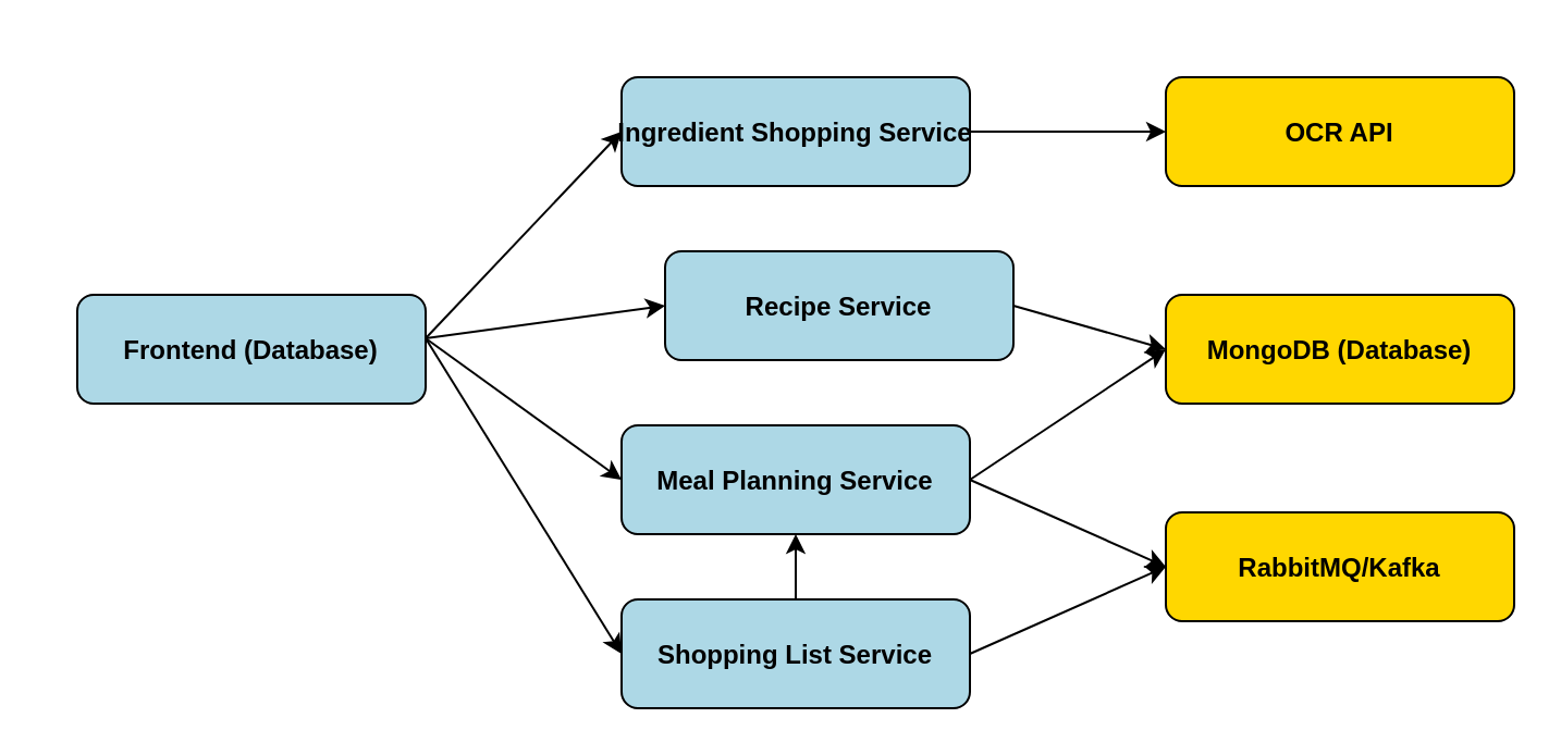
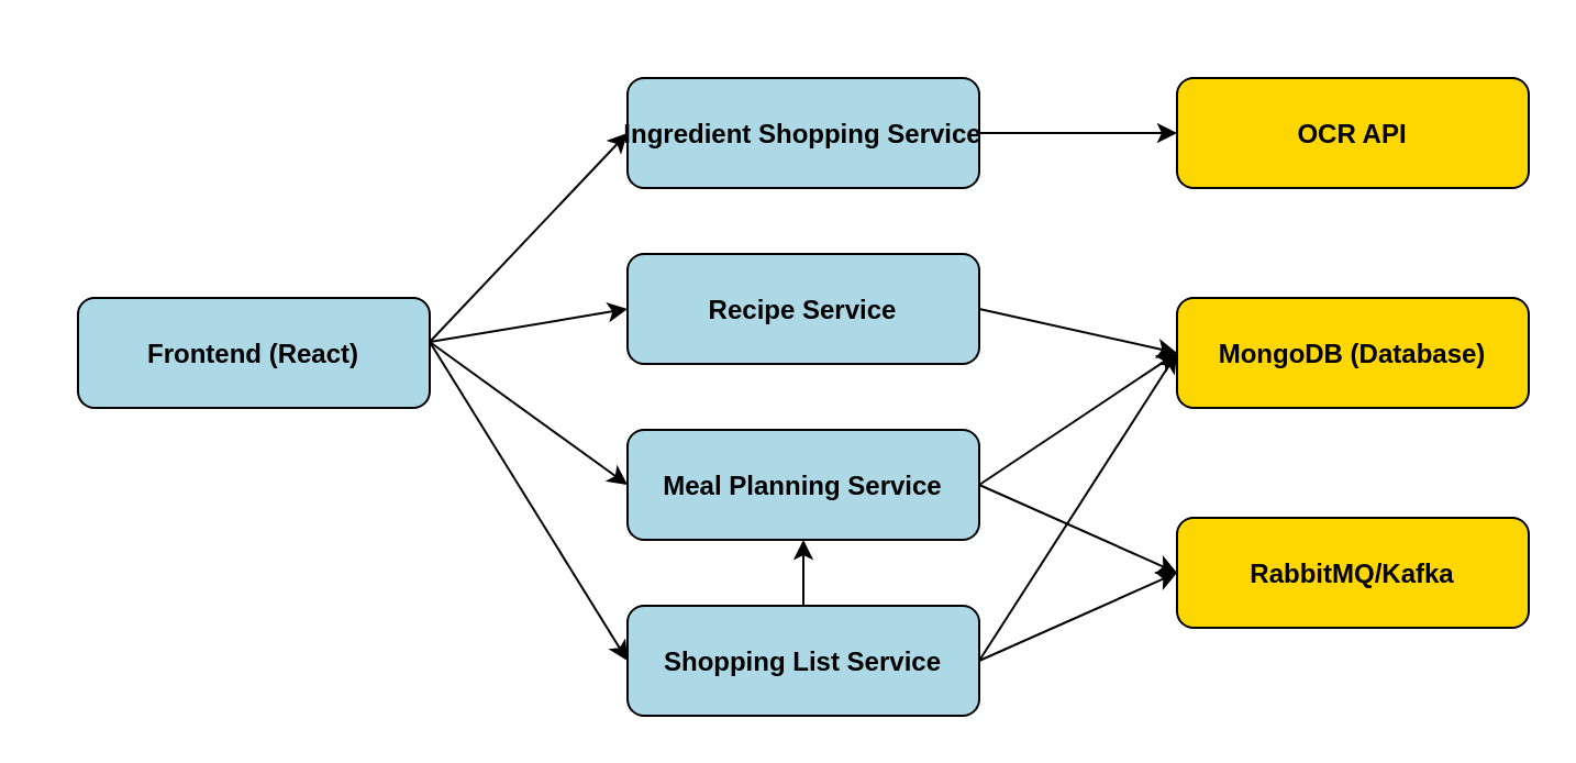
  <mxCell id="0" />
  <mxCell id="1" parent="0" />
- <mxCell id="2" value="Frontend (Database)" style="rounded=1;fillColor=#ADD8E6;strokeColor=#000000;fontStyle=1;" parent="1" vertex="1"><mxGeometry x="20" y="120" width="160" height="50" as="geometry" /></mxCell>
- <mxCell id="3" value="Recipe Service" style="rounded=1;fillColor=#ADD8E6;strokeColor=#000000;fontStyle=1;" parent="1" vertex="1"><mxGeometry x="290" y="100" width="160" height="50" as="geometry" /></mxCell>
+ <mxCell id="2" value="Frontend (React)" style="rounded=1;fillColor=#ADD8E6;strokeColor=#000000;fontStyle=1;" parent="1" vertex="1"><mxGeometry x="20" y="120" width="160" height="50" as="geometry" /></mxCell>
+ <mxCell id="3" value="Recipe Service" style="rounded=1;fillColor=#ADD8E6;strokeColor=#000000;fontStyle=1;" parent="1" vertex="1"><mxGeometry x="270" y="100" width="160" height="50" as="geometry" /></mxCell>
  <mxCell id="4" value="Meal Planning Service" style="rounded=1;fillColor=#ADD8E6;strokeColor=#000000;fontStyle=1;" parent="1" vertex="1"><mxGeometry x="270" y="180" width="160" height="50" as="geometry" /></mxCell>
  <mxCell id="5" value="Ingredient Shopping Service" style="rounded=1;fillColor=#ADD8E6;strokeColor=#000000;fontStyle=1;" parent="1" vertex="1"><mxGeometry x="270" y="20" width="160" height="50" as="geometry" /></mxCell>
  <mxCell id="6" value="" style="edgeStyle=orthogonalEdgeStyle;rounded=0;orthogonalLoop=1;jettySize=auto;html=1;" edge="1" parent="1" source="7" target="4"><mxGeometry relative="1" as="geometry" /></mxCell>
  <mxCell id="7" value="Shopping List Service" style="rounded=1;fillColor=#ADD8E6;strokeColor=#000000;fontStyle=1;" parent="1" vertex="1"><mxGeometry x="270" y="260" width="160" height="50" as="geometry" /></mxCell>
  <mxCell id="8" value="MongoDB (Database)" style="rounded=1;fillColor=#FFD700;strokeColor=#000000;fontStyle=1;" parent="1" vertex="1"><mxGeometry x="520" y="120" width="160" height="50" as="geometry" /></mxCell>
  <mxCell id="9" value="OCR API" style="rounded=1;fillColor=#FFD700;strokeColor=#000000;fontStyle=1;" parent="1" vertex="1"><mxGeometry x="520" y="20" width="160" height="50" as="geometry" /></mxCell>
  <mxCell id="10" value="RabbitMQ/Kafka" style="rounded=1;fillColor=#FFD700;strokeColor=#000000;fontStyle=1;" parent="1" vertex="1"><mxGeometry x="520" y="220" width="160" height="50" as="geometry" /></mxCell>
  <mxCell id="11" style="edgeStyle=elbowEdgeStyle;strokeColor=#000000;" parent="1" source="2" target="3" edge="1" />
  <mxCell id="12" style="edgeStyle=elbowEdgeStyle;strokeColor=#000000;" parent="1" source="2" target="4" edge="1" />
  <mxCell id="13" style="edgeStyle=elbowEdgeStyle;strokeColor=#000000;" parent="1" source="2" target="5" edge="1" />
  <mxCell id="14" style="edgeStyle=elbowEdgeStyle;strokeColor=#000000;" parent="1" source="2" target="7" edge="1" />
  <mxCell id="15" style="edgeStyle=elbowEdgeStyle;strokeColor=#000000;" parent="1" source="3" target="8" edge="1" />
  <mxCell id="16" style="edgeStyle=elbowEdgeStyle;strokeColor=#000000;" parent="1" source="4" target="9" edge="1" />
  <mxCell id="17" style="edgeStyle=elbowEdgeStyle;strokeColor=#000000;" parent="1" source="4" target="8" edge="1" />
  <mxCell id="18" style="edgeStyle=elbowEdgeStyle;strokeColor=#000000;" parent="1" source="5" target="3" edge="1" />
  <mxCell id="19" style="edgeStyle=elbowEdgeStyle;strokeColor=#000000;" parent="1" source="7" target="5" edge="1" />
  <mxCell id="20" style="edgeStyle=elbowEdgeStyle;strokeColor=#000000;" parent="1" source="5" target="10" edge="1" />
  <mxCell id="21" style="edgeStyle=elbowEdgeStyle;strokeColor=#000000;" parent="1" source="7" target="10" edge="1" />
  <mxCell id="22" value="" style="endArrow=classic;html=1;rounded=0;entryX=0;entryY=0.5;entryDx=0;entryDy=0;" edge="1" parent="1" target="3"><mxGeometry width="50" height="50" relative="1" as="geometry"><mxPoint x="180" y="140" as="sourcePoint" /><mxPoint x="230" y="90" as="targetPoint" /></mxGeometry></mxCell>
  <mxCell id="23" value="" style="endArrow=classic;html=1;rounded=0;entryX=0;entryY=0.5;entryDx=0;entryDy=0;" edge="1" parent="1" target="4"><mxGeometry width="50" height="50" relative="1" as="geometry"><mxPoint x="180" y="140" as="sourcePoint" /><mxPoint x="230" y="90" as="targetPoint" /></mxGeometry></mxCell>
  <mxCell id="24" value="" style="endArrow=classic;html=1;rounded=0;entryX=0;entryY=0.5;entryDx=0;entryDy=0;" edge="1" parent="1" target="5"><mxGeometry width="50" height="50" relative="1" as="geometry"><mxPoint x="180" y="140" as="sourcePoint" /><mxPoint x="230" y="90" as="targetPoint" /></mxGeometry></mxCell>
  <mxCell id="25" value="" style="endArrow=classic;html=1;rounded=0;entryX=0;entryY=0.5;entryDx=0;entryDy=0;" edge="1" parent="1" target="7"><mxGeometry width="50" height="50" relative="1" as="geometry"><mxPoint x="180" y="140" as="sourcePoint" /><mxPoint x="230" y="90" as="targetPoint" /></mxGeometry></mxCell>
  <mxCell id="26" value="" style="endArrow=classic;html=1;rounded=0;entryX=0;entryY=0.5;entryDx=0;entryDy=0;exitX=1;exitY=0.5;exitDx=0;exitDy=0;" edge="1" parent="1" source="5" target="9"><mxGeometry width="50" height="50" relative="1" as="geometry"><mxPoint x="430" y="200" as="sourcePoint" /><mxPoint x="480" y="150" as="targetPoint" /></mxGeometry></mxCell>
  <mxCell id="27" value="" style="endArrow=classic;html=1;rounded=0;entryX=0;entryY=0.5;entryDx=0;entryDy=0;exitX=1;exitY=0.5;exitDx=0;exitDy=0;" edge="1" parent="1" source="4" target="10"><mxGeometry width="50" height="50" relative="1" as="geometry"><mxPoint x="430" y="50" as="sourcePoint" /><mxPoint x="480" y="0" as="targetPoint" /></mxGeometry></mxCell>
  <mxCell id="28" value="" style="endArrow=classic;html=1;rounded=0;entryX=0;entryY=0.5;entryDx=0;entryDy=0;exitX=1;exitY=0.5;exitDx=0;exitDy=0;" edge="1" parent="1" source="3" target="8"><mxGeometry width="50" height="50" relative="1" as="geometry"><mxPoint x="430" y="120" as="sourcePoint" /><mxPoint x="480" y="70" as="targetPoint" /></mxGeometry></mxCell>
  <mxCell id="29" value="" style="endArrow=classic;html=1;rounded=0;entryX=0;entryY=0.5;entryDx=0;entryDy=0;exitX=1;exitY=0.5;exitDx=0;exitDy=0;" edge="1" parent="1" source="4" target="8"><mxGeometry width="50" height="50" relative="1" as="geometry"><mxPoint x="430" y="200" as="sourcePoint" /><mxPoint x="480" y="150" as="targetPoint" /></mxGeometry></mxCell>
  <mxCell id="30" value="" style="endArrow=classic;html=1;rounded=0;entryX=0;entryY=0.5;entryDx=0;entryDy=0;exitX=1;exitY=0.5;exitDx=0;exitDy=0;" edge="1" parent="1" source="7" target="10"><mxGeometry width="50" height="50" relative="1" as="geometry"><mxPoint x="430" y="290" as="sourcePoint" /><mxPoint x="480" y="240" as="targetPoint" /></mxGeometry></mxCell>
+ <mxCell id="31" value="" style="endArrow=classic;html=1;rounded=0;entryX=0;entryY=0.5;entryDx=0;entryDy=0;exitX=1;exitY=0.5;exitDx=0;exitDy=0;" edge="1" parent="1" source="7" target="8"><mxGeometry width="50" height="50" relative="1" as="geometry"><mxPoint x="430" y="280" as="sourcePoint" /><mxPoint x="480" y="230" as="targetPoint" /></mxGeometry></mxCell>
